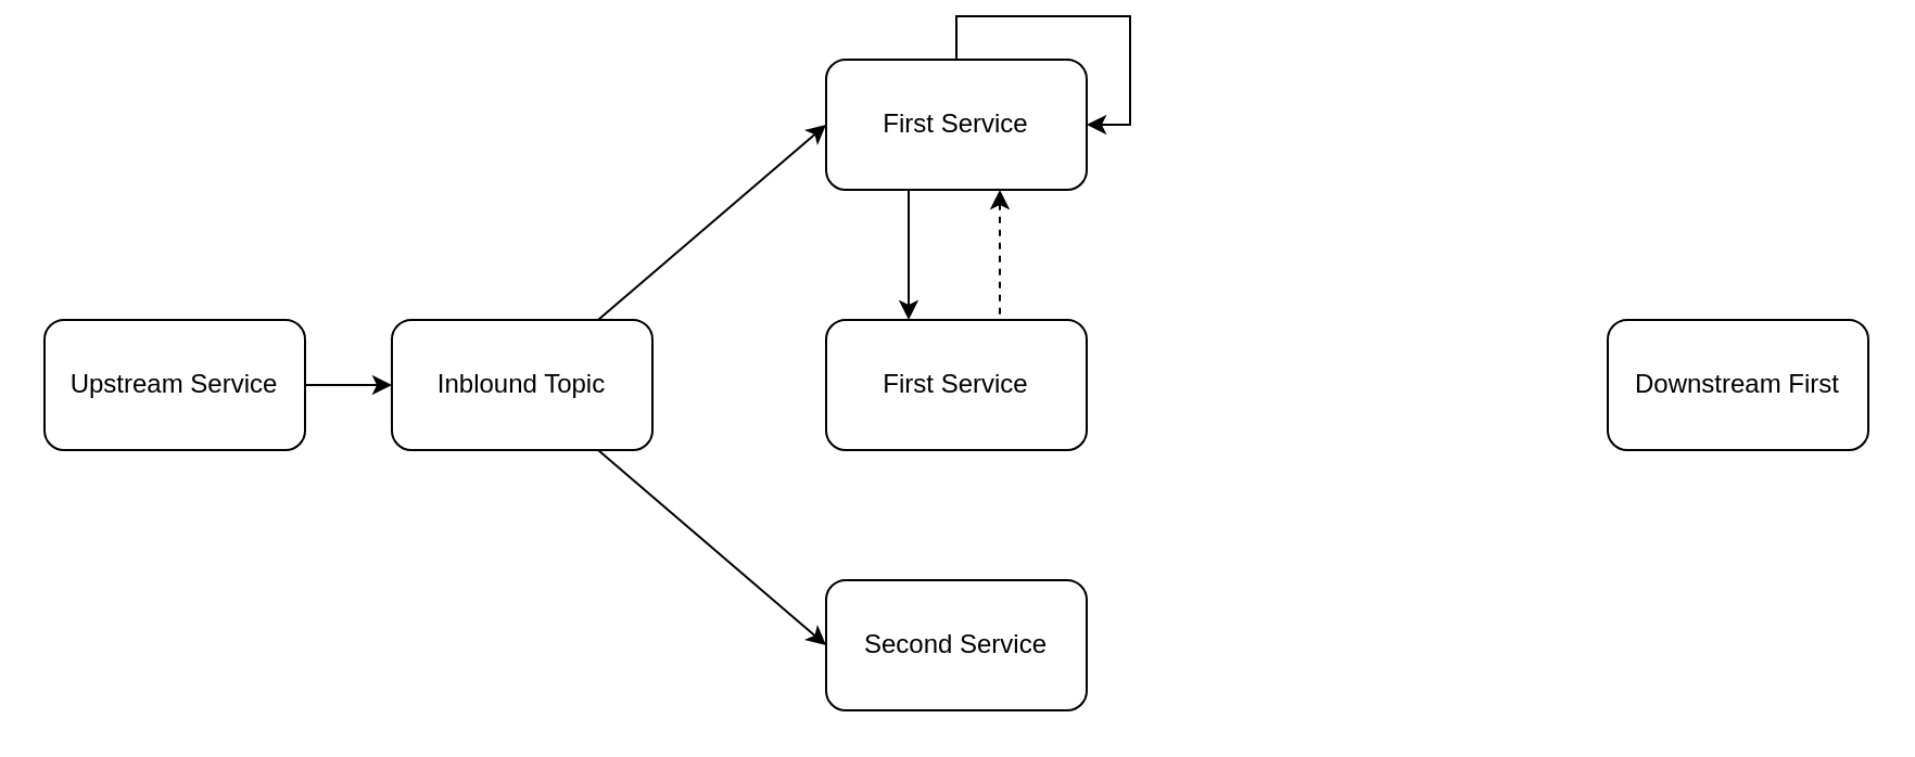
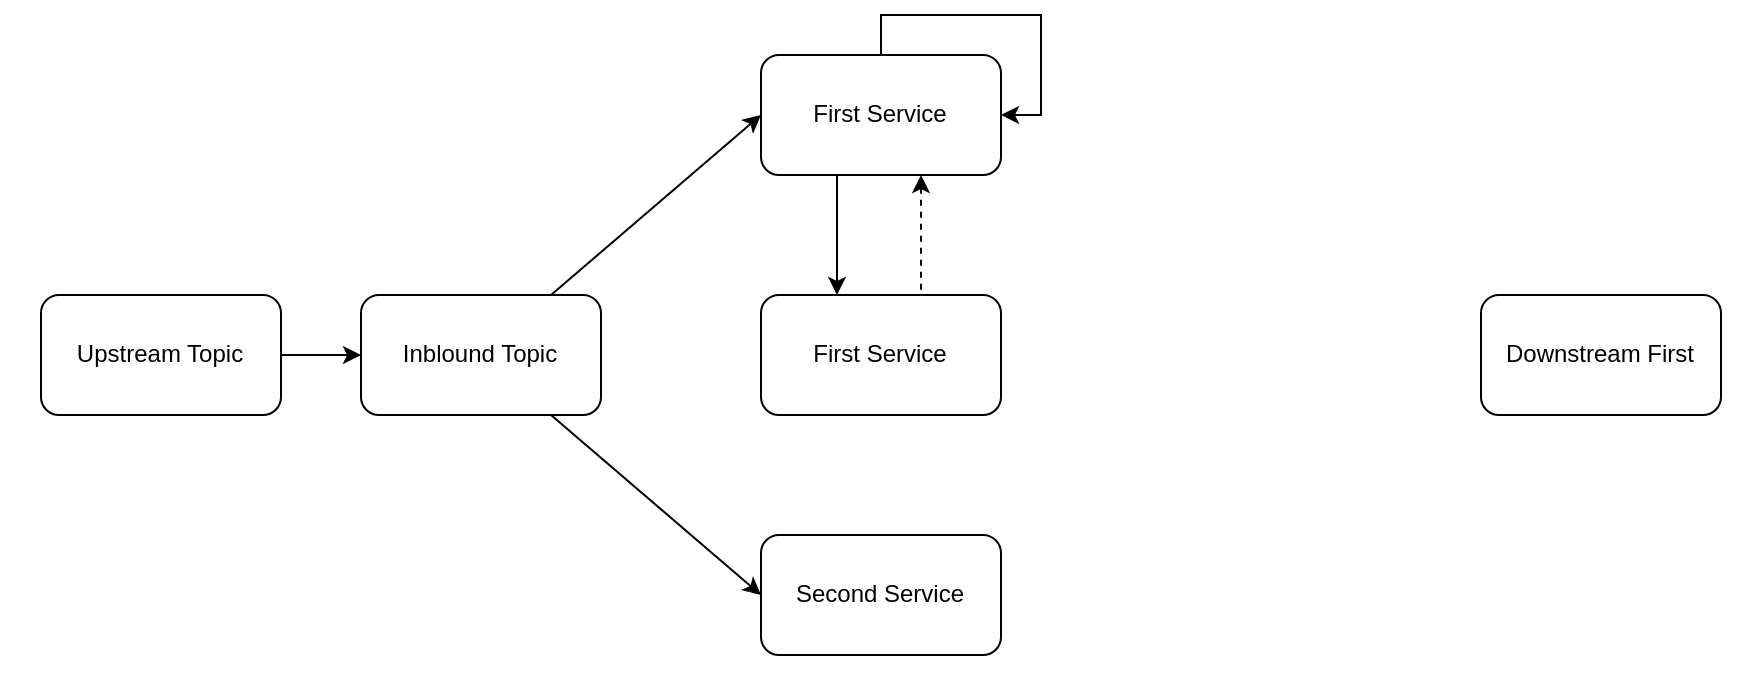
  <mxCell id="0" />
  <mxCell id="1" parent="0" />
  <mxCell id="2" style="edgeStyle=orthogonalEdgeStyle;rounded=0;orthogonalLoop=1;jettySize=auto;html=1;entryX=0;entryY=0.5;entryDx=0;entryDy=0;" edge="1" parent="1" source="3" target="6"><mxGeometry relative="1" as="geometry" /></mxCell>
- <mxCell id="3" value="Upstream Service" style="rounded=1;whiteSpace=wrap;html=1;" vertex="1" parent="1"><mxGeometry x="20" y="140" width="120" height="60" as="geometry" /></mxCell>
+ <mxCell id="3" value="Upstream Topic" style="rounded=1;whiteSpace=wrap;html=1;" vertex="1" parent="1"><mxGeometry x="20" y="140" width="120" height="60" as="geometry" /></mxCell>
  <mxCell id="4" style="rounded=0;orthogonalLoop=1;jettySize=auto;html=1;entryX=0;entryY=0.5;entryDx=0;entryDy=0;" edge="1" parent="1" source="6" target="7"><mxGeometry relative="1" as="geometry" /></mxCell>
  <mxCell id="5" style="rounded=0;orthogonalLoop=1;jettySize=auto;html=1;entryX=0;entryY=0.5;entryDx=0;entryDy=0;" edge="1" parent="1" source="6" target="9"><mxGeometry relative="1" as="geometry" /></mxCell>
  <mxCell id="6" value="Inblound Topic" style="rounded=1;whiteSpace=wrap;html=1;" vertex="1" parent="1"><mxGeometry x="180" y="140" width="120" height="60" as="geometry" /></mxCell>
  <mxCell id="7" value="First Service" style="rounded=1;whiteSpace=wrap;html=1;" vertex="1" parent="1"><mxGeometry x="380" y="20" width="120" height="60" as="geometry" /></mxCell>
  <mxCell id="8" value="First Service" style="rounded=1;whiteSpace=wrap;html=1;" vertex="1" parent="1"><mxGeometry x="380" y="140" width="120" height="60" as="geometry" /></mxCell>
  <mxCell id="9" value="Second Service" style="rounded=1;whiteSpace=wrap;html=1;" vertex="1" parent="1"><mxGeometry x="380" y="260" width="120" height="60" as="geometry" /></mxCell>
  <mxCell id="10" value="Downstream First" style="rounded=1;whiteSpace=wrap;html=1;" vertex="1" parent="1"><mxGeometry x="740" y="140" width="120" height="60" as="geometry" /></mxCell>
  <mxCell id="11" style="edgeStyle=orthogonalEdgeStyle;rounded=0;orthogonalLoop=1;jettySize=auto;html=1;entryX=0.5;entryY=0;entryDx=0;entryDy=0;" edge="1" parent="1"><mxGeometry relative="1" as="geometry"><mxPoint x="418" y="80" as="sourcePoint" /><mxPoint x="418" y="140" as="targetPoint" /></mxGeometry></mxCell>
  <mxCell id="12" style="edgeStyle=orthogonalEdgeStyle;rounded=0;orthogonalLoop=1;jettySize=auto;html=1;entryX=0.5;entryY=0;entryDx=0;entryDy=0;startArrow=classic;startFill=1;endArrow=none;endFill=0;dashed=1;" edge="1" parent="1"><mxGeometry relative="1" as="geometry"><mxPoint x="460" y="80" as="sourcePoint" /><mxPoint x="460" y="140" as="targetPoint" /></mxGeometry></mxCell>
  <mxCell id="13" style="edgeStyle=orthogonalEdgeStyle;rounded=0;orthogonalLoop=1;jettySize=auto;html=1;entryX=1;entryY=0.5;entryDx=0;entryDy=0;" edge="1" parent="1" source="7" target="7"><mxGeometry relative="1" as="geometry" /></mxCell>
